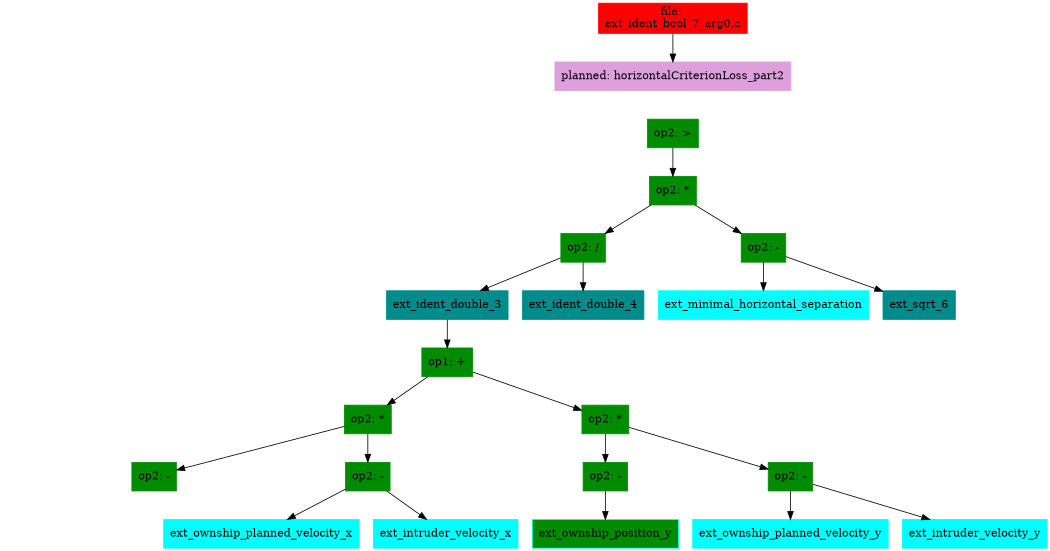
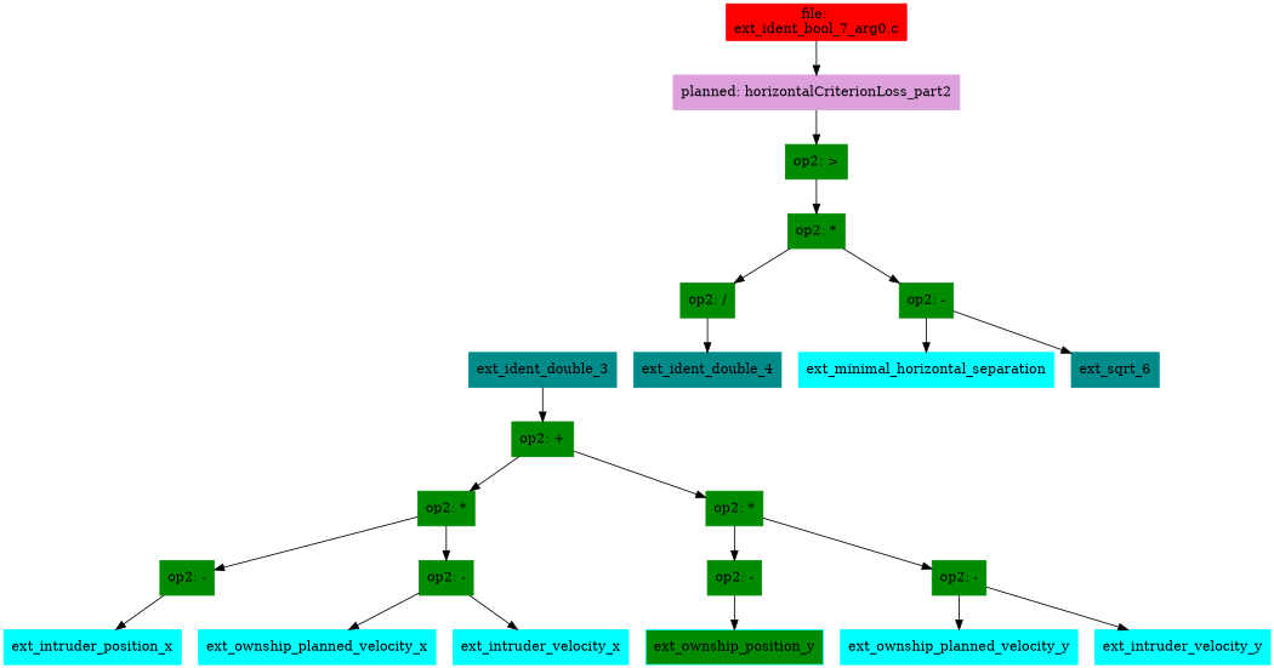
  digraph {
    node [color=green4 shape=box style=filled]
    n1 [color=red label="file: \next_ident_bool_7_arg0.c"]
    n2 [color=plum label="planned: horizontalCriterionLoss_part2"]
    n3 [label="op2: >"]
    n4 [label="op2: *"]
-   n5 [label="op1: +"]
+   n5 [label="op2: +"]
    n6 [label="op2: *"]
    n7 [label="op2: *"]
    n8 [label="op2: /"]
    n9 [label="op2: -"]
    n10 [label="op2: -"]
    n11 [label="op2: -"]
    n12 [label="op2: -"]
    n13 [label="op2: -"]
+   n14 [color=cyan1 label=ext_intruder_position_x]
    n15 [color=cyan1 label=ext_ownship_planned_velocity_x]
    n16 [color=cyan1 label=ext_intruder_velocity_x]
    n17 [color=cyan1 fillcolor=green4 label=ext_ownship_position_y]
    n18 [color=cyan1 label=ext_ownship_planned_velocity_y]
    n19 [color=cyan1 label=ext_intruder_velocity_y]
    n20 [color=cyan4 label=ext_ident_double_3]
    n21 [color=cyan4 label=ext_ident_double_4]
    n22 [color=cyan1 label=ext_minimal_horizontal_separation]
    n23 [color=cyan4 label=ext_sqrt_6]
    n1 -> n2
+   n2 -> n3
    n3 -> n4
    n4 -> n8
    n4 -> n9
    n5 -> n6
    n5 -> n7
    n6 -> n10
    n6 -> n11
    n7 -> n12
    n7 -> n13
-   n8 -> n20
    n8 -> n21
    n9 -> n22
    n9 -> n23
+   n10 -> n14
    n11 -> n15
    n11 -> n16
    n12 -> n17
    n13 -> n18
    n13 -> n19
    n20 -> n5
  }
